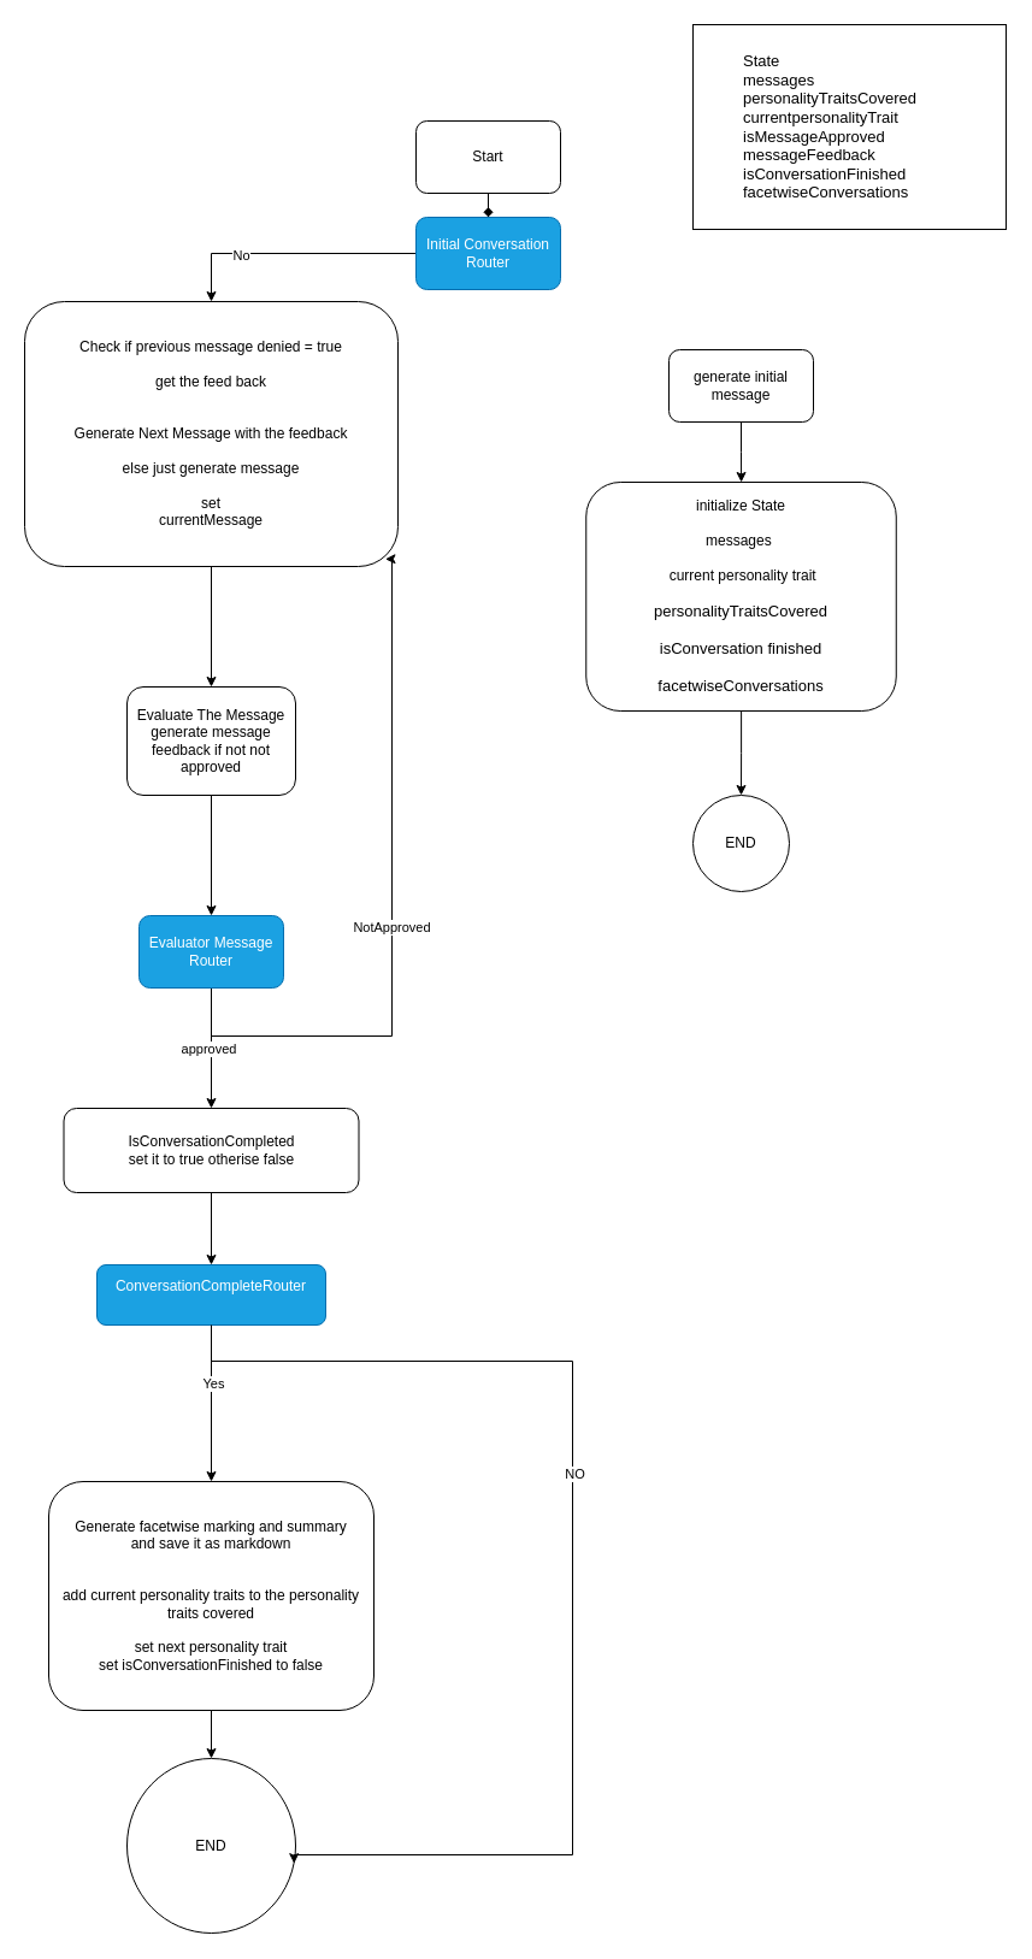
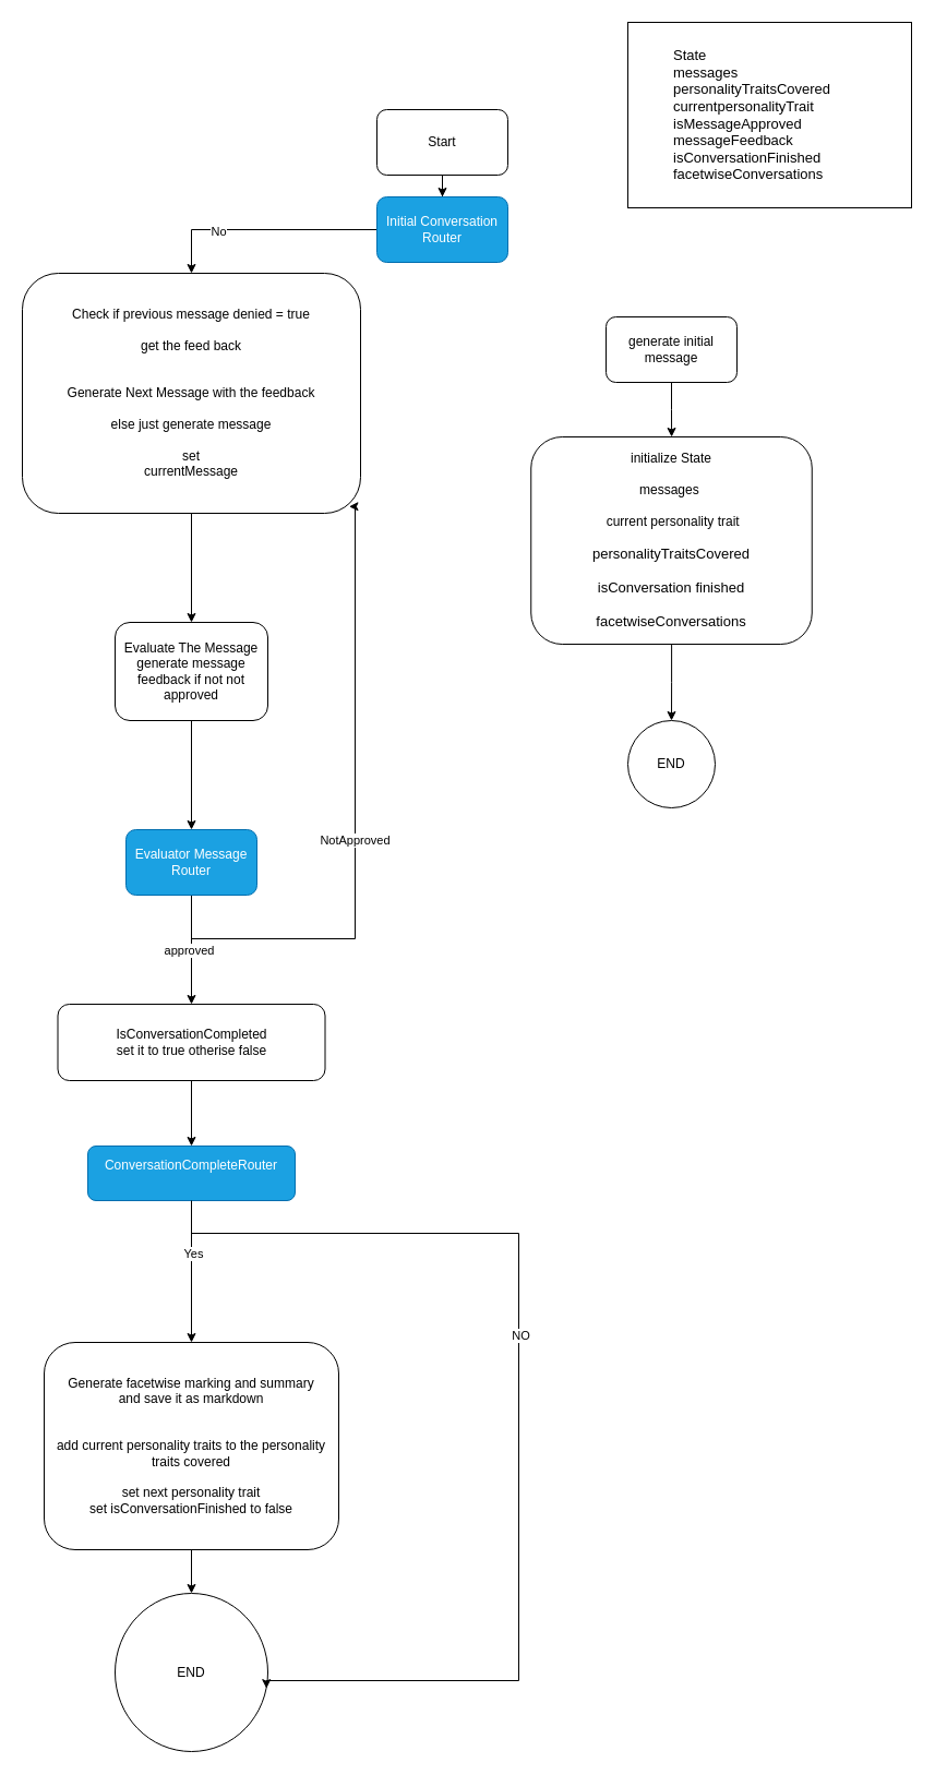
  <mxCell id="0" />
  <mxCell id="1" parent="0" />
- <mxCell id="2" value="" style="edgeStyle=orthogonalEdgeStyle;rounded=0;orthogonalLoop=1;jettySize=auto;html=1;endArrow=diamond;" parent="1" source="3" target="6" edge="1"><mxGeometry relative="1" as="geometry" /></mxCell>
+ <mxCell id="2" value="" style="edgeStyle=orthogonalEdgeStyle;rounded=0;orthogonalLoop=1;jettySize=auto;html=1;" parent="1" source="3" target="6" edge="1"><mxGeometry relative="1" as="geometry" /></mxCell>
  <mxCell id="3" value="Start" style="rounded=1;whiteSpace=wrap;html=1;" parent="1" vertex="1"><mxGeometry x="345" y="100" width="120" height="60" as="geometry" /></mxCell>
  <mxCell id="4" value="" style="edgeStyle=orthogonalEdgeStyle;rounded=0;orthogonalLoop=1;jettySize=auto;html=1;" parent="1" source="6" target="14" edge="1"><mxGeometry relative="1" as="geometry"><mxPoint x="195" y="310" as="targetPoint" /></mxGeometry></mxCell>
  <mxCell id="5" value="No" style="edgeLabel;html=1;align=center;verticalAlign=middle;resizable=0;points=[];" parent="4" vertex="1" connectable="0"><mxGeometry x="0.391" y="1" relative="1" as="geometry"><mxPoint as="offset" /></mxGeometry></mxCell>
  <mxCell id="6" value="Initial Conversation Router" style="whiteSpace=wrap;html=1;rounded=1;fillColor=#1ba1e2;fontColor=#ffffff;strokeColor=#006EAF;" parent="1" vertex="1"><mxGeometry x="345" y="180" width="120" height="60" as="geometry" /></mxCell>
  <mxCell id="7" value="&lt;blockquote style=&quot;margin: 0 0 0 40px; border: none; padding: 0px;&quot;&gt;&lt;font style=&quot;font-size: 13px;&quot;&gt;State&lt;/font&gt;&lt;div&gt;&lt;font style=&quot;font-size: 13px;&quot;&gt;messages&lt;/font&gt;&lt;/div&gt;&lt;div&gt;&lt;font style=&quot;font-size: 13px;&quot;&gt;personalityTraitsCovered&lt;/font&gt;&lt;/div&gt;&lt;div&gt;&lt;font style=&quot;font-size: 13px;&quot;&gt;currentpersonalityTrait&lt;/font&gt;&lt;/div&gt;&lt;div&gt;&lt;font style=&quot;font-size: 13px;&quot;&gt;isMessageApproved&lt;/font&gt;&lt;/div&gt;&lt;div&gt;&lt;font style=&quot;font-size: 13px;&quot;&gt;messageFeedback&lt;br&gt;&lt;/font&gt;&lt;/div&gt;&lt;div&gt;&lt;font style=&quot;font-size: 13px;&quot;&gt;isConversationFinished&lt;/font&gt;&lt;/div&gt;&lt;div&gt;&lt;span style=&quot;font-size: 13px;&quot;&gt;facetwiseConversations&lt;/span&gt;&lt;/div&gt;&lt;/blockquote&gt;" style="rounded=0;whiteSpace=wrap;html=1;align=left;" parent="1" vertex="1"><mxGeometry x="575" y="20" width="260" height="170" as="geometry" /></mxCell>
  <mxCell id="8" style="edgeStyle=orthogonalEdgeStyle;rounded=0;orthogonalLoop=1;jettySize=auto;html=1;" parent="1" source="9" target="11" edge="1"><mxGeometry relative="1" as="geometry" /></mxCell>
  <mxCell id="9" value="generate initial message" style="whiteSpace=wrap;html=1;rounded=1;" parent="1" vertex="1"><mxGeometry x="555" y="290" width="120" height="60" as="geometry" /></mxCell>
  <mxCell id="10" value="" style="edgeStyle=orthogonalEdgeStyle;rounded=0;orthogonalLoop=1;jettySize=auto;html=1;" parent="1" source="11" target="12" edge="1"><mxGeometry relative="1" as="geometry" /></mxCell>
  <mxCell id="11" value="initialize State&lt;div&gt;&lt;br&gt;&lt;/div&gt;&lt;div&gt;messages&amp;nbsp;&lt;br&gt;&lt;br&gt;&amp;nbsp;current personality trait&lt;br&gt;&lt;br&gt;&lt;span style=&quot;font-size: 13px; text-align: left;&quot;&gt;personalityTraitsCovered&lt;/span&gt;&lt;div&gt;&lt;span style=&quot;font-size: 13px; text-align: left;&quot;&gt;&lt;br&gt;isConversation finished&lt;br&gt;&lt;br&gt;facetwiseConversations&lt;/span&gt;&lt;/div&gt;&lt;/div&gt;" style="whiteSpace=wrap;html=1;rounded=1;" parent="1" vertex="1"><mxGeometry x="486.25" y="400" width="257.5" height="190" as="geometry" /></mxCell>
  <mxCell id="12" value="END" style="ellipse;whiteSpace=wrap;html=1;rounded=1;" parent="1" vertex="1"><mxGeometry x="575" y="660" width="80" height="80" as="geometry" /></mxCell>
  <mxCell id="13" value="" style="edgeStyle=orthogonalEdgeStyle;rounded=0;orthogonalLoop=1;jettySize=auto;html=1;" parent="1" source="14" target="16" edge="1"><mxGeometry relative="1" as="geometry" /></mxCell>
  <mxCell id="14" value="&lt;br&gt;Check if previous message denied = true&lt;br&gt;&lt;br&gt;get the feed back&lt;br&gt;&lt;br&gt;&lt;br&gt;Generate Next Message with the feedback&lt;br&gt;&lt;br&gt;else just generate message&lt;br&gt;&lt;br&gt;set&lt;br&gt;currentMessage&lt;div&gt;&lt;br&gt;&lt;/div&gt;" style="whiteSpace=wrap;html=1;rounded=1;" parent="1" vertex="1"><mxGeometry x="20" y="250" width="310" height="220" as="geometry" /></mxCell>
  <mxCell id="15" value="" style="edgeStyle=orthogonalEdgeStyle;rounded=0;orthogonalLoop=1;jettySize=auto;html=1;" parent="1" source="16" target="21" edge="1"><mxGeometry relative="1" as="geometry" /></mxCell>
  <mxCell id="16" value="Evaluate The Message&lt;br&gt;generate message feedback if not not approved" style="whiteSpace=wrap;html=1;rounded=1;" parent="1" vertex="1"><mxGeometry x="105" y="570" width="140" height="90" as="geometry" /></mxCell>
  <mxCell id="17" style="edgeStyle=orthogonalEdgeStyle;rounded=0;orthogonalLoop=1;jettySize=auto;html=1;entryX=0.966;entryY=0.972;entryDx=0;entryDy=0;entryPerimeter=0;" parent="1" source="21" target="14" edge="1"><mxGeometry relative="1" as="geometry"><mxPoint x="325" y="645" as="targetPoint" /><Array as="points"><mxPoint x="175" y="860" /><mxPoint x="325" y="860" /><mxPoint x="325" y="464" /></Array></mxGeometry></mxCell>
  <mxCell id="18" value="NotApproved" style="edgeLabel;html=1;align=center;verticalAlign=middle;resizable=0;points=[];" parent="17" vertex="1" connectable="0"><mxGeometry x="-0.05" y="2" relative="1" as="geometry"><mxPoint x="1" as="offset" /></mxGeometry></mxCell>
  <mxCell id="19" style="edgeStyle=orthogonalEdgeStyle;rounded=0;orthogonalLoop=1;jettySize=auto;html=1;entryX=0.5;entryY=0;entryDx=0;entryDy=0;" parent="1" source="21" target="23" edge="1"><mxGeometry relative="1" as="geometry"><mxPoint x="175" y="930" as="targetPoint" /></mxGeometry></mxCell>
  <mxCell id="20" value="approved" style="edgeLabel;html=1;align=center;verticalAlign=middle;resizable=0;points=[];" parent="19" vertex="1" connectable="0"><mxGeometry x="-0.01" y="-3" relative="1" as="geometry"><mxPoint as="offset" /></mxGeometry></mxCell>
  <mxCell id="21" value="Evaluator Message Router" style="whiteSpace=wrap;html=1;rounded=1;fillColor=#1ba1e2;fontColor=#ffffff;strokeColor=#006EAF;" parent="1" vertex="1"><mxGeometry x="115" y="760" width="120" height="60" as="geometry" /></mxCell>
  <mxCell id="22" value="" style="edgeStyle=orthogonalEdgeStyle;rounded=0;orthogonalLoop=1;jettySize=auto;html=1;" parent="1" source="23" target="26" edge="1"><mxGeometry relative="1" as="geometry" /></mxCell>
  <mxCell id="23" value="IsConversationCompleted&lt;br&gt;set it to true otherise false" style="whiteSpace=wrap;html=1;rounded=1;" parent="1" vertex="1"><mxGeometry x="52.5" y="920" width="245" height="70" as="geometry" /></mxCell>
  <mxCell id="24" value="" style="edgeStyle=orthogonalEdgeStyle;rounded=0;orthogonalLoop=1;jettySize=auto;html=1;" parent="1" source="26" target="28" edge="1"><mxGeometry relative="1" as="geometry" /></mxCell>
  <mxCell id="25" value="Yes" style="edgeLabel;html=1;align=center;verticalAlign=middle;resizable=0;points=[];" parent="24" vertex="1" connectable="0"><mxGeometry x="-0.268" y="1" relative="1" as="geometry"><mxPoint as="offset" /></mxGeometry></mxCell>
  <mxCell id="26" value="ConversationCompleteRouter&lt;div&gt;&lt;br/&gt;&lt;/div&gt;" style="whiteSpace=wrap;html=1;rounded=1;fillColor=#1ba1e2;fontColor=#ffffff;strokeColor=#006EAF;" parent="1" vertex="1"><mxGeometry x="80" y="1050" width="190" height="50" as="geometry" /></mxCell>
  <mxCell id="27" value="" style="edgeStyle=orthogonalEdgeStyle;rounded=0;orthogonalLoop=1;jettySize=auto;html=1;" parent="1" source="28" target="29" edge="1"><mxGeometry relative="1" as="geometry" /></mxCell>
  <mxCell id="28" value="&lt;div&gt;Generate facetwise marking and summary&lt;br&gt;and save it as markdown&lt;/div&gt;&lt;div&gt;&lt;br&gt;&lt;/div&gt;&lt;div&gt;&lt;br&gt;add current personality traits to the personality traits covered&lt;br&gt;&lt;br&gt;set next personality trait&lt;div&gt;set isConversationFinished to false&lt;/div&gt;&lt;/div&gt;" style="whiteSpace=wrap;html=1;rounded=1;" parent="1" vertex="1"><mxGeometry x="40" y="1230" width="270" height="190" as="geometry" /></mxCell>
  <mxCell id="29" value="END" style="ellipse;whiteSpace=wrap;html=1;rounded=1;" parent="1" vertex="1"><mxGeometry x="105" y="1460" width="140" height="145" as="geometry" /></mxCell>
  <mxCell id="30" style="edgeStyle=orthogonalEdgeStyle;rounded=0;orthogonalLoop=1;jettySize=auto;html=1;entryX=0.991;entryY=0.601;entryDx=0;entryDy=0;entryPerimeter=0;" parent="1" source="26" target="29" edge="1"><mxGeometry relative="1" as="geometry"><Array as="points"><mxPoint x="175" y="1130" /><mxPoint x="475" y="1130" /><mxPoint x="475" y="1540" /><mxPoint x="244" y="1540" /></Array></mxGeometry></mxCell>
  <mxCell id="31" value="NO" style="edgeLabel;html=1;align=center;verticalAlign=middle;resizable=0;points=[];" parent="30" vertex="1" connectable="0"><mxGeometry x="-0.136" y="1" relative="1" as="geometry"><mxPoint as="offset" /></mxGeometry></mxCell>
